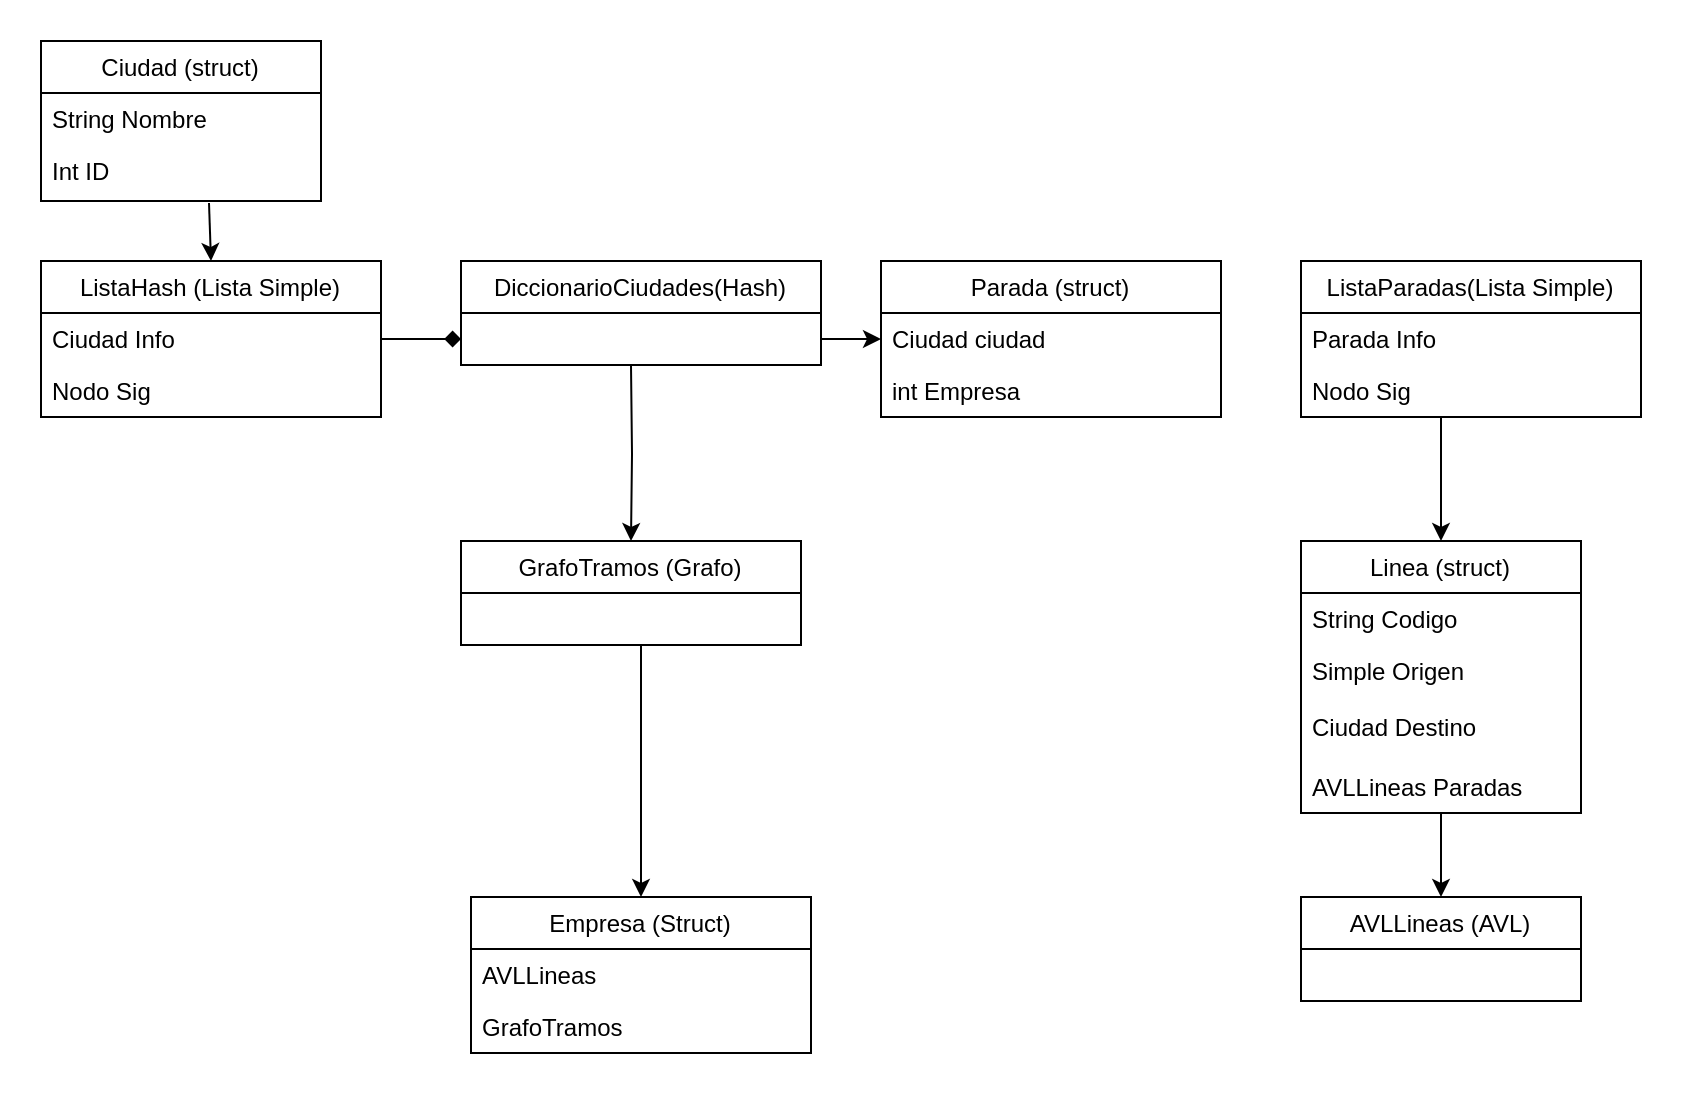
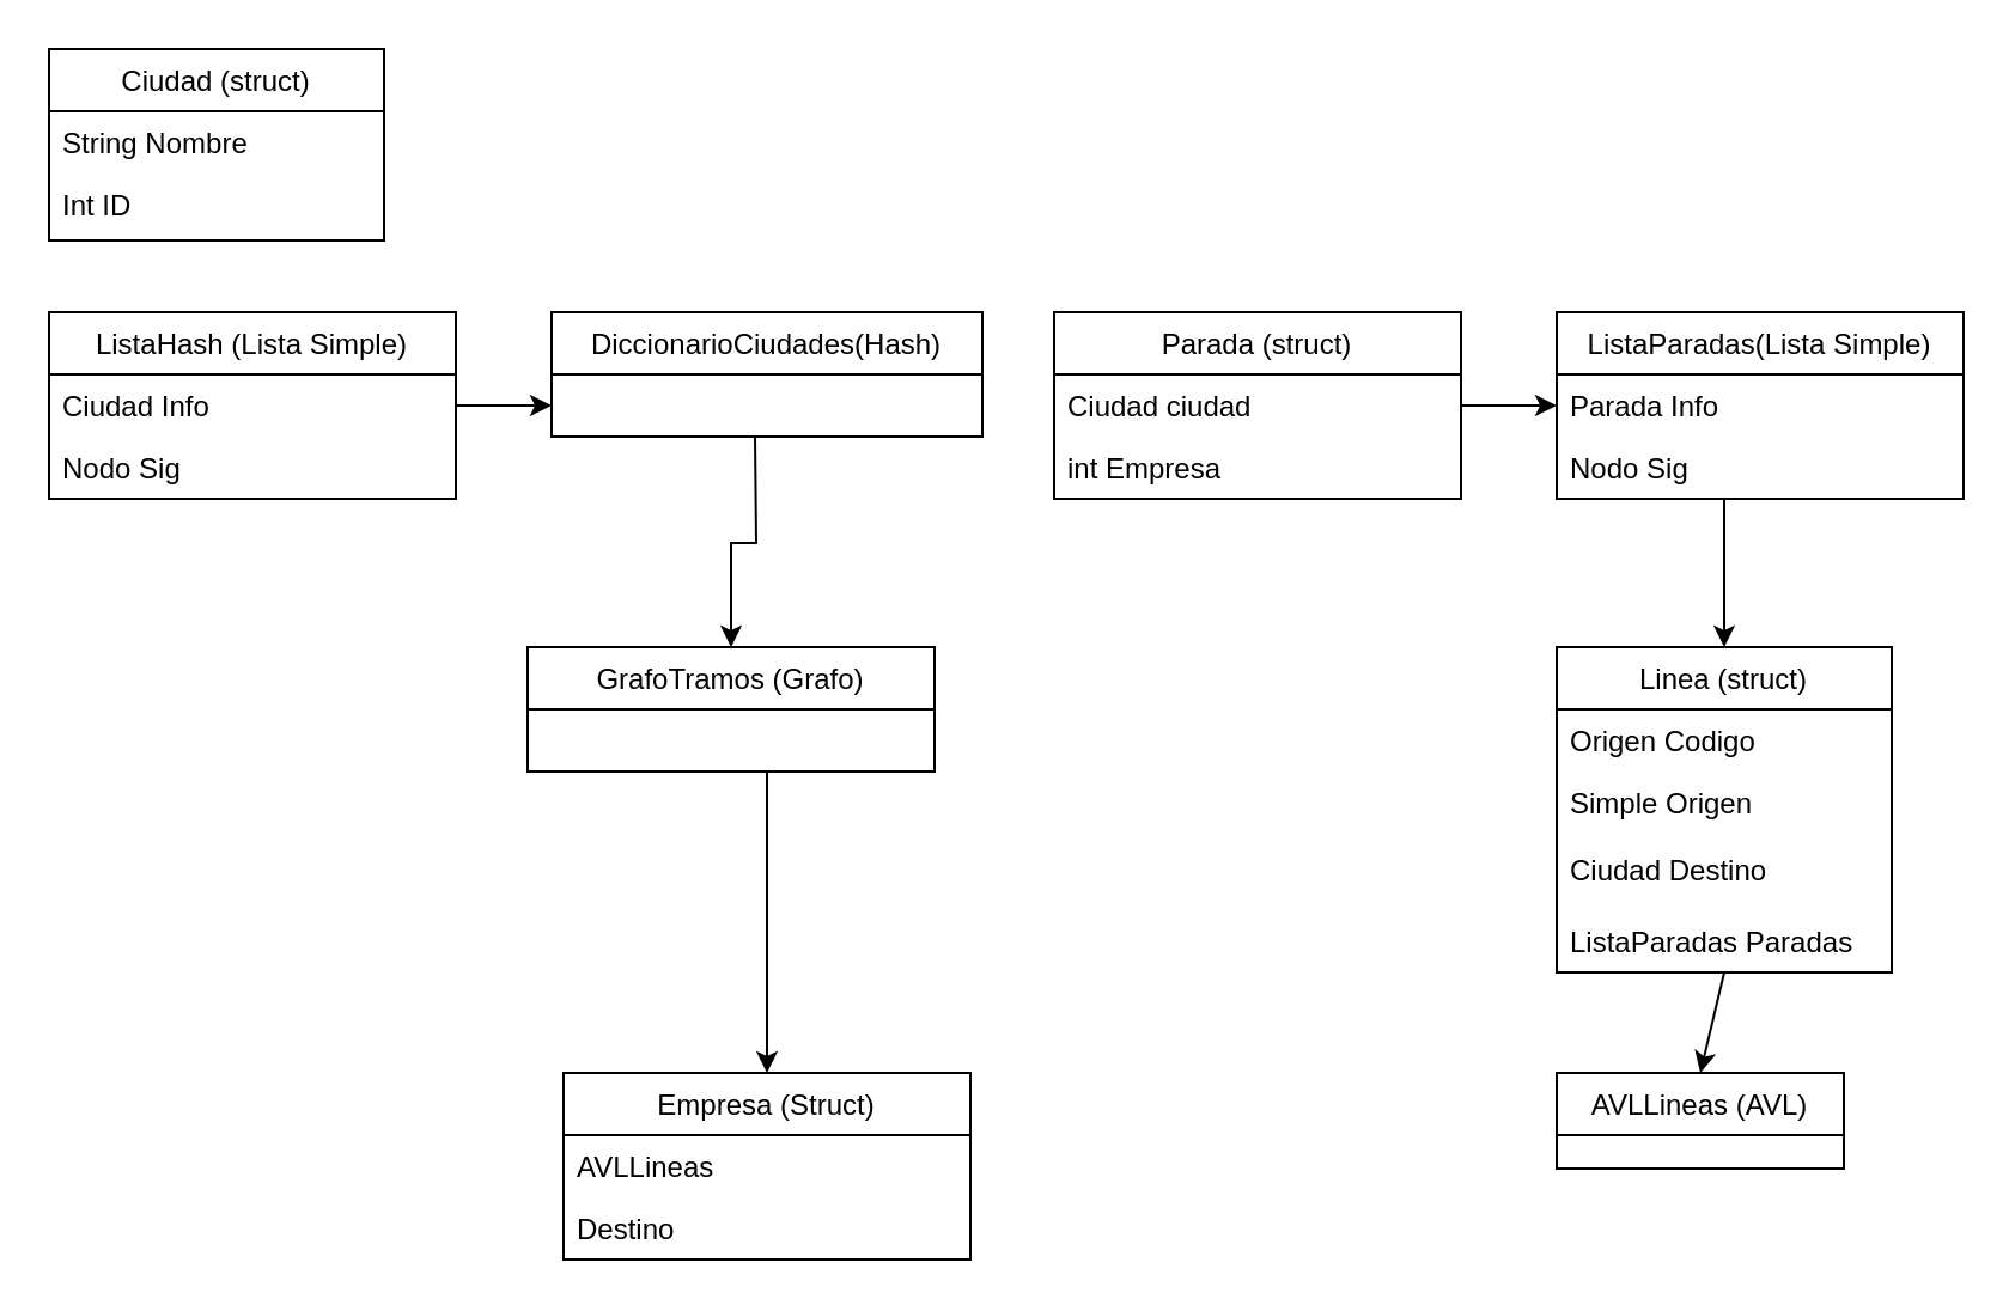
  <mxCell id="0" />
  <mxCell id="1" parent="0" />
  <mxCell id="2" value="Ciudad (struct)" style="swimlane;fontStyle=0;childLayout=stackLayout;horizontal=1;startSize=26;fillColor=none;horizontalStack=0;resizeParent=1;resizeParentMax=0;resizeLast=0;collapsible=1;marginBottom=0;" vertex="1" parent="1"><mxGeometry x="20" y="20" width="140" height="80" as="geometry" /></mxCell>
  <mxCell id="3" value="String Nombre" style="text;strokeColor=none;fillColor=none;align=left;verticalAlign=top;spacingLeft=4;spacingRight=4;overflow=hidden;rotatable=0;points=[[0,0.5],[1,0.5]];portConstraint=eastwest;" vertex="1" parent="2"><mxGeometry y="26" width="140" height="26" as="geometry" /></mxCell>
  <mxCell id="4" value="Int ID" style="text;strokeColor=none;fillColor=none;align=left;verticalAlign=top;spacingLeft=4;spacingRight=4;overflow=hidden;rotatable=0;points=[[0,0.5],[1,0.5]];portConstraint=eastwest;" vertex="1" parent="2"><mxGeometry y="52" width="140" height="28" as="geometry" /></mxCell>
  <mxCell id="5" value="ListaHash (Lista Simple)" style="swimlane;fontStyle=0;childLayout=stackLayout;horizontal=1;startSize=26;fillColor=none;horizontalStack=0;resizeParent=1;resizeParentMax=0;resizeLast=0;collapsible=1;marginBottom=0;" vertex="1" parent="1"><mxGeometry x="20" y="130" width="170" height="78" as="geometry" /></mxCell>
  <mxCell id="6" value="Ciudad Info" style="text;strokeColor=none;fillColor=none;align=left;verticalAlign=top;spacingLeft=4;spacingRight=4;overflow=hidden;rotatable=0;points=[[0,0.5],[1,0.5]];portConstraint=eastwest;" vertex="1" parent="5"><mxGeometry y="26" width="170" height="26" as="geometry" /></mxCell>
  <mxCell id="7" value="Nodo Sig" style="text;strokeColor=none;fillColor=none;align=left;verticalAlign=top;spacingLeft=4;spacingRight=4;overflow=hidden;rotatable=0;points=[[0,0.5],[1,0.5]];portConstraint=eastwest;" vertex="1" parent="5"><mxGeometry y="52" width="170" height="26" as="geometry" /></mxCell>
  <mxCell id="8" value="DiccionarioCiudades(Hash)" style="swimlane;fontStyle=0;childLayout=stackLayout;horizontal=1;startSize=26;fillColor=none;horizontalStack=0;resizeParent=1;resizeParentMax=0;resizeLast=0;collapsible=1;marginBottom=0;" vertex="1" parent="1"><mxGeometry x="230" y="130" width="180" height="52" as="geometry" /></mxCell>
  <mxCell id="9" value="Parada (struct)" style="swimlane;fontStyle=0;childLayout=stackLayout;horizontal=1;startSize=26;fillColor=none;horizontalStack=0;resizeParent=1;resizeParentMax=0;resizeLast=0;collapsible=1;marginBottom=0;" vertex="1" parent="1"><mxGeometry x="440" y="130" width="170" height="78" as="geometry" /></mxCell>
  <mxCell id="10" value="Ciudad ciudad" style="text;strokeColor=none;fillColor=none;align=left;verticalAlign=top;spacingLeft=4;spacingRight=4;overflow=hidden;rotatable=0;points=[[0,0.5],[1,0.5]];portConstraint=eastwest;" vertex="1" parent="9"><mxGeometry y="26" width="170" height="26" as="geometry" /></mxCell>
  <mxCell id="11" value="int Empresa" style="text;strokeColor=none;fillColor=none;align=left;verticalAlign=top;spacingLeft=4;spacingRight=4;overflow=hidden;rotatable=0;points=[[0,0.5],[1,0.5]];portConstraint=eastwest;" vertex="1" parent="9"><mxGeometry y="52" width="170" height="26" as="geometry" /></mxCell>
  <mxCell id="12" value="ListaParadas(Lista Simple)" style="swimlane;fontStyle=0;childLayout=stackLayout;horizontal=1;startSize=26;fillColor=none;horizontalStack=0;resizeParent=1;resizeParentMax=0;resizeLast=0;collapsible=1;marginBottom=0;" vertex="1" parent="1"><mxGeometry x="650" y="130" width="170" height="78" as="geometry" /></mxCell>
  <mxCell id="13" value="Parada Info" style="text;strokeColor=none;fillColor=none;align=left;verticalAlign=top;spacingLeft=4;spacingRight=4;overflow=hidden;rotatable=0;points=[[0,0.5],[1,0.5]];portConstraint=eastwest;" vertex="1" parent="12"><mxGeometry y="26" width="170" height="26" as="geometry" /></mxCell>
  <mxCell id="14" value="Nodo Sig" style="text;strokeColor=none;fillColor=none;align=left;verticalAlign=top;spacingLeft=4;spacingRight=4;overflow=hidden;rotatable=0;points=[[0,0.5],[1,0.5]];portConstraint=eastwest;" vertex="1" parent="12"><mxGeometry y="52" width="170" height="26" as="geometry" /></mxCell>
  <mxCell id="15" value="Linea (struct)" style="swimlane;fontStyle=0;childLayout=stackLayout;horizontal=1;startSize=26;fillColor=none;horizontalStack=0;resizeParent=1;resizeParentMax=0;resizeLast=0;collapsible=1;marginBottom=0;" vertex="1" parent="1"><mxGeometry x="650" y="270" width="140" height="136" as="geometry" /></mxCell>
- <mxCell id="16" value="String Codigo" style="text;strokeColor=none;fillColor=none;align=left;verticalAlign=top;spacingLeft=4;spacingRight=4;overflow=hidden;rotatable=0;points=[[0,0.5],[1,0.5]];portConstraint=eastwest;" vertex="1" parent="15"><mxGeometry y="26" width="140" height="26" as="geometry" /></mxCell>
+ <mxCell id="16" value="Origen Codigo" style="text;strokeColor=none;fillColor=none;align=left;verticalAlign=top;spacingLeft=4;spacingRight=4;overflow=hidden;rotatable=0;points=[[0,0.5],[1,0.5]];portConstraint=eastwest;" vertex="1" parent="15"><mxGeometry y="26" width="140" height="26" as="geometry" /></mxCell>
  <mxCell id="17" value="Simple Origen" style="text;strokeColor=none;fillColor=none;align=left;verticalAlign=top;spacingLeft=4;spacingRight=4;overflow=hidden;rotatable=0;points=[[0,0.5],[1,0.5]];portConstraint=eastwest;" vertex="1" parent="15"><mxGeometry y="52" width="140" height="28" as="geometry" /></mxCell>
  <mxCell id="18" value="Ciudad Destino" style="text;strokeColor=none;fillColor=none;align=left;verticalAlign=top;spacingLeft=4;spacingRight=4;overflow=hidden;rotatable=0;points=[[0,0.5],[1,0.5]];portConstraint=eastwest;" vertex="1" parent="15"><mxGeometry y="80" width="140" height="30" as="geometry" /></mxCell>
- <mxCell id="19" value="AVLLineas Paradas" style="text;strokeColor=none;fillColor=none;align=left;verticalAlign=top;spacingLeft=4;spacingRight=4;overflow=hidden;rotatable=0;points=[[0,0.5],[1,0.5]];portConstraint=eastwest;" vertex="1" parent="15"><mxGeometry y="110" width="140" height="26" as="geometry" /></mxCell>
- <mxCell id="20" value="GrafoTramos (Grafo)" style="swimlane;fontStyle=0;childLayout=stackLayout;horizontal=1;startSize=26;fillColor=none;horizontalStack=0;resizeParent=1;resizeParentMax=0;resizeLast=0;collapsible=1;marginBottom=0;" vertex="1" parent="1"><mxGeometry x="230" y="270" width="170" height="52" as="geometry" /></mxCell>
+ <mxCell id="19" value="ListaParadas Paradas" style="text;strokeColor=none;fillColor=none;align=left;verticalAlign=top;spacingLeft=4;spacingRight=4;overflow=hidden;rotatable=0;points=[[0,0.5],[1,0.5]];portConstraint=eastwest;" vertex="1" parent="15"><mxGeometry y="110" width="140" height="26" as="geometry" /></mxCell>
+ <mxCell id="20" value="GrafoTramos (Grafo)" style="swimlane;fontStyle=0;childLayout=stackLayout;horizontal=1;startSize=26;fillColor=none;horizontalStack=0;resizeParent=1;resizeParentMax=0;resizeLast=0;collapsible=1;marginBottom=0;" vertex="1" parent="1"><mxGeometry x="220" y="270" width="170" height="52" as="geometry" /></mxCell>
  <mxCell id="21" value="Empresa (Struct)" style="swimlane;fontStyle=0;childLayout=stackLayout;horizontal=1;startSize=26;fillColor=none;horizontalStack=0;resizeParent=1;resizeParentMax=0;resizeLast=0;collapsible=1;marginBottom=0;" vertex="1" parent="1"><mxGeometry x="235" y="448" width="170" height="78" as="geometry" /></mxCell>
  <mxCell id="22" value="AVLLineas" style="text;strokeColor=none;fillColor=none;align=left;verticalAlign=top;spacingLeft=4;spacingRight=4;overflow=hidden;rotatable=0;points=[[0,0.5],[1,0.5]];portConstraint=eastwest;" vertex="1" parent="21"><mxGeometry y="26" width="170" height="26" as="geometry" /></mxCell>
- <mxCell id="23" value="GrafoTramos" style="text;strokeColor=none;fillColor=none;align=left;verticalAlign=top;spacingLeft=4;spacingRight=4;overflow=hidden;rotatable=0;points=[[0,0.5],[1,0.5]];portConstraint=eastwest;" vertex="1" parent="21"><mxGeometry y="52" width="170" height="26" as="geometry" /></mxCell>
- <mxCell id="24" value="AVLLineas (AVL)" style="swimlane;fontStyle=0;childLayout=stackLayout;horizontal=1;startSize=26;fillColor=none;horizontalStack=0;resizeParent=1;resizeParentMax=0;resizeLast=0;collapsible=1;marginBottom=0;" vertex="1" parent="1"><mxGeometry x="650" y="448" width="140" height="52" as="geometry" /></mxCell>
- <mxCell id="25" value="" style="endArrow=classic;html=1;exitX=0.6;exitY=1.036;exitDx=0;exitDy=0;exitPerimeter=0;entryX=0.5;entryY=0;entryDx=0;entryDy=0;" edge="1" parent="1" source="4" target="5"><mxGeometry width="50" height="50" relative="1" as="geometry"><mxPoint x="70" y="510" as="sourcePoint" /><mxPoint x="70" y="650" as="targetPoint" /></mxGeometry></mxCell>
- <mxCell id="26" value="" style="endArrow=diamond;html=1;exitX=1;exitY=0.5;exitDx=0;exitDy=0;entryX=0;entryY=0.75;entryDx=0;entryDy=0;" edge="1" parent="1" source="6" target="8"><mxGeometry width="50" height="50" relative="1" as="geometry"><mxPoint x="114" y="111" as="sourcePoint" /><mxPoint x="115" y="140" as="targetPoint" /></mxGeometry></mxCell>
- <mxCell id="27" value="" style="endArrow=classic;html=1;exitX=1;exitY=0.75;exitDx=0;exitDy=0;entryX=0;entryY=0.5;entryDx=0;entryDy=0;" edge="1" parent="1" source="8" target="10"><mxGeometry width="50" height="50" relative="1" as="geometry"><mxPoint x="124" y="121" as="sourcePoint" /><mxPoint x="125" y="150" as="targetPoint" /></mxGeometry></mxCell>
+ <mxCell id="23" value="Destino" style="text;strokeColor=none;fillColor=none;align=left;verticalAlign=top;spacingLeft=4;spacingRight=4;overflow=hidden;rotatable=0;points=[[0,0.5],[1,0.5]];portConstraint=eastwest;" vertex="1" parent="21"><mxGeometry y="52" width="170" height="26" as="geometry" /></mxCell>
+ <mxCell id="24" value="AVLLineas (AVL)" style="swimlane;fontStyle=0;childLayout=stackLayout;horizontal=1;startSize=26;fillColor=none;horizontalStack=0;resizeParent=1;resizeParentMax=0;resizeLast=0;collapsible=1;marginBottom=0;" vertex="1" parent="1"><mxGeometry x="650" y="448" width="120" height="40" as="geometry" /></mxCell>
+ <mxCell id="26" value="" style="endArrow=classic;html=1;exitX=1;exitY=0.5;exitDx=0;exitDy=0;entryX=0;entryY=0.75;entryDx=0;entryDy=0;" edge="1" parent="1" source="6" target="8"><mxGeometry width="50" height="50" relative="1" as="geometry"><mxPoint x="114" y="111" as="sourcePoint" /><mxPoint x="115" y="140" as="targetPoint" /></mxGeometry></mxCell>
+ <mxCell id="28" value="" style="endArrow=classic;html=1;exitX=1;exitY=0.5;exitDx=0;exitDy=0;entryX=0;entryY=0.5;entryDx=0;entryDy=0;" edge="1" parent="1" source="10" target="13"><mxGeometry width="50" height="50" relative="1" as="geometry"><mxPoint x="420" y="179" as="sourcePoint" /><mxPoint x="450" y="179" as="targetPoint" /></mxGeometry></mxCell>
  <mxCell id="29" style="edgeStyle=orthogonalEdgeStyle;rounded=0;orthogonalLoop=1;jettySize=auto;html=1;entryX=0.5;entryY=0;entryDx=0;entryDy=0;" edge="1" parent="1" target="20"><mxGeometry relative="1" as="geometry"><mxPoint x="315" y="182" as="sourcePoint" /></mxGeometry></mxCell>
  <mxCell id="30" value="" style="endArrow=classic;html=1;entryX=0.5;entryY=0;entryDx=0;entryDy=0;" edge="1" parent="1" target="15"><mxGeometry width="50" height="50" relative="1" as="geometry"><mxPoint x="720" y="208" as="sourcePoint" /><mxPoint x="450" y="179" as="targetPoint" /></mxGeometry></mxCell>
  <mxCell id="31" value="" style="endArrow=classic;html=1;entryX=0.5;entryY=0;entryDx=0;entryDy=0;exitX=0.5;exitY=1;exitDx=0;exitDy=0;exitPerimeter=0;" edge="1" parent="1" source="19" target="24"><mxGeometry width="50" height="50" relative="1" as="geometry"><mxPoint x="730" y="218" as="sourcePoint" /><mxPoint x="730" y="280" as="targetPoint" /></mxGeometry></mxCell>
  <mxCell id="32" style="edgeStyle=orthogonalEdgeStyle;rounded=0;orthogonalLoop=1;jettySize=auto;html=1;entryX=0.5;entryY=0;entryDx=0;entryDy=0;exitX=0.5;exitY=1;exitDx=0;exitDy=0;" edge="1" parent="1" source="20" target="21"><mxGeometry relative="1" as="geometry"><mxPoint x="325" y="192" as="sourcePoint" /><mxPoint x="325" y="280" as="targetPoint" /><Array as="points"><mxPoint x="320" y="322" /></Array></mxGeometry></mxCell>
